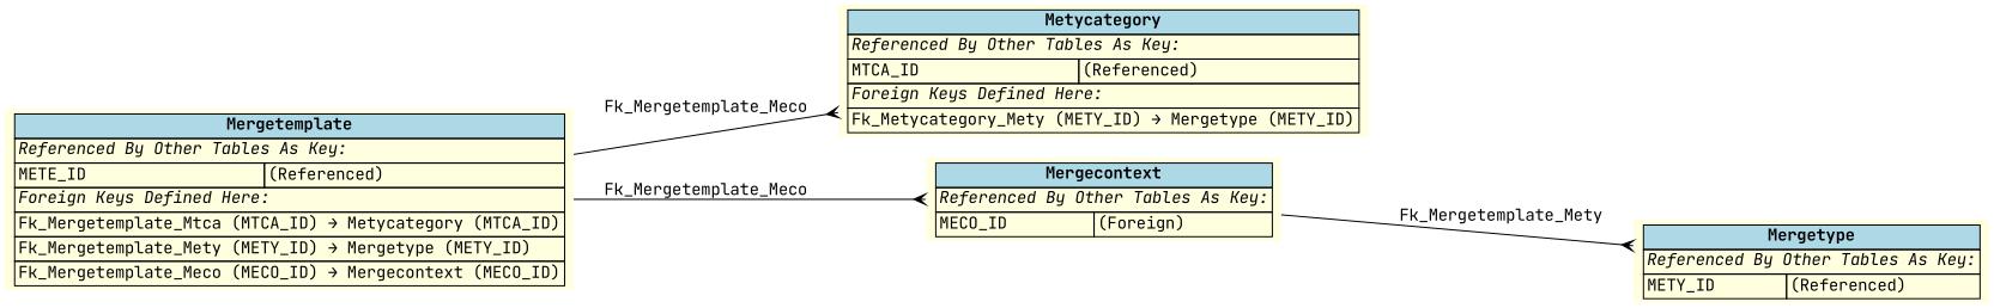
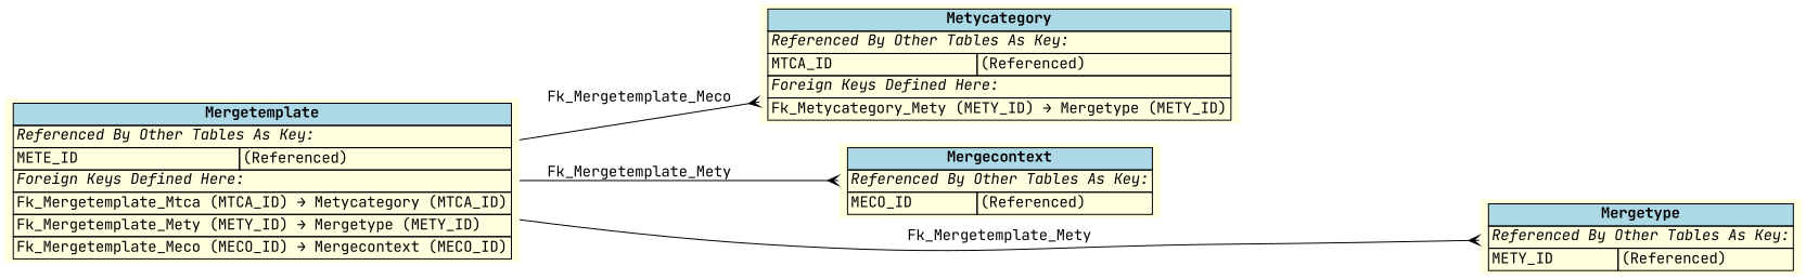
  digraph {
    fontname="JetBrains Mono"
    rankdir=LR
    node [fillcolor=lightyellow fontname="JetBrains Mono" shape=plaintext style=filled]
    edge [arrowhead=crow arrowtail=none dir=both fontname="JetBrains Mono" labelfontsize=10]
    n1 [label=<     <TABLE BORDER="0" CELLBORDER="1" CELLSPACING="0" BGCOLOR="lightyellow">       <TR><TD COLSPAN="2" BGCOLOR="lightblue"><B>Metycategory</B></TD></TR>       <TR><TD COLSPAN="2" ALIGN="LEFT"><I>Referenced By Other Tables As Key:</I></TD></TR>       <TR><TD ALIGN="LEFT">MTCA_ID</TD><TD ALIGN="LEFT">(Referenced)</TD></TR>       <TR><TD COLSPAN="2" ALIGN="LEFT"><I>Foreign Keys Defined Here:</I></TD></TR>       <TR><TD ALIGN="LEFT" COLSPAN="2">Fk_Metycategory_Mety (METY_ID) &rarr; Mergetype (METY_ID)</TD></TR>     </TABLE>     >]
    n2 [label=<     <TABLE BORDER="0" CELLBORDER="1" CELLSPACING="0" BGCOLOR="lightyellow">       <TR><TD COLSPAN="2" BGCOLOR="lightblue"><B>Mergetemplate</B></TD></TR>       <TR><TD COLSPAN="2" ALIGN="LEFT"><I>Referenced By Other Tables As Key:</I></TD></TR>       <TR><TD ALIGN="LEFT">METE_ID</TD><TD ALIGN="LEFT">(Referenced)</TD></TR>       <TR><TD COLSPAN="2" ALIGN="LEFT"><I>Foreign Keys Defined Here:</I></TD></TR>       <TR><TD ALIGN="LEFT" COLSPAN="2">Fk_Mergetemplate_Mtca (MTCA_ID) &rarr; Metycategory (MTCA_ID)</TD></TR>       <TR><TD ALIGN="LEFT" COLSPAN="2">Fk_Mergetemplate_Mety (METY_ID) &rarr; Mergetype (METY_ID)</TD></TR>       <TR><TD ALIGN="LEFT" COLSPAN="2">Fk_Mergetemplate_Meco (MECO_ID) &rarr; Mergecontext (MECO_ID)</TD></TR>     </TABLE>     >]
-   n3 [label=<     <TABLE BORDER="0" CELLBORDER="1" CELLSPACING="0" BGCOLOR="lightyellow">       <TR><TD COLSPAN="2" BGCOLOR="lightblue"><B>Mergecontext</B></TD></TR>       <TR><TD COLSPAN="2" ALIGN="LEFT"><I>Referenced By Other Tables As Key:</I></TD></TR>       <TR><TD ALIGN="LEFT">MECO_ID</TD><TD ALIGN="LEFT">(Foreign)</TD></TR>     </TABLE>     >]
+   n3 [label=<     <TABLE BORDER="0" CELLBORDER="1" CELLSPACING="0" BGCOLOR="lightyellow">       <TR><TD COLSPAN="2" BGCOLOR="lightblue"><B>Mergecontext</B></TD></TR>       <TR><TD COLSPAN="2" ALIGN="LEFT"><I>Referenced By Other Tables As Key:</I></TD></TR>       <TR><TD ALIGN="LEFT">MECO_ID</TD><TD ALIGN="LEFT">(Referenced)</TD></TR>     </TABLE>     >]
    n4 [label=<     <TABLE BORDER="0" CELLBORDER="1" CELLSPACING="0" BGCOLOR="lightyellow">       <TR><TD COLSPAN="2" BGCOLOR="lightblue"><B>Mergetype</B></TD></TR>       <TR><TD COLSPAN="2" ALIGN="LEFT"><I>Referenced By Other Tables As Key:</I></TD></TR>       <TR><TD ALIGN="LEFT">METY_ID</TD><TD ALIGN="LEFT">(Referenced)</TD></TR>     </TABLE>     >]
    n2 -> n1 [label=" Fk_Mergetemplate_Meco "]
-   n2 -> n3 [label=" Fk_Mergetemplate_Meco "]
-   n3 -> n4 [label=" Fk_Mergetemplate_Mety "]
+   n2 -> n3 [label=" Fk_Mergetemplate_Mety "]
+   n2 -> n4 [label=" Fk_Mergetemplate_Mety "]
  }
